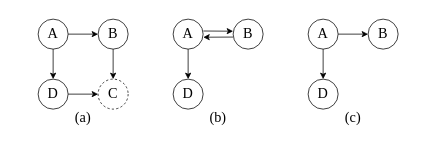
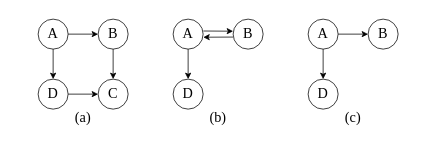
  <mxCell id="0" />
  <mxCell id="1" parent="0" />
  <mxCell id="2" value="&lt;font style=&quot;font-size: 19px;&quot; face=&quot;Times New Roman&quot;&gt;(a)&lt;/font&gt;" style="rounded=0;whiteSpace=wrap;html=1;container=1;verticalAlign=bottom;strokeColor=none;fontFamily=Times New Roman;fontSize=19;fillColor=none;" vertex="1" parent="1"><mxGeometry x="20" y="20" width="180" height="150" as="geometry"><mxRectangle x="177" y="190" width="50" height="40" as="alternateBounds" /></mxGeometry></mxCell>
  <mxCell id="3" value="" style="group" vertex="1" connectable="0" parent="2"><mxGeometry x="30" y="5" width="120" height="120" as="geometry" /></mxCell>
  <mxCell id="4" value="A" style="ellipse;whiteSpace=wrap;html=1;fontFamily=Times New Roman;fontSize=19;" vertex="1" parent="3"><mxGeometry width="40" height="40" as="geometry" /></mxCell>
  <mxCell id="5" value="D" style="ellipse;whiteSpace=wrap;html=1;fontFamily=Times New Roman;fontSize=19;" vertex="1" parent="3"><mxGeometry y="80" width="40" height="40" as="geometry" /></mxCell>
  <mxCell id="6" style="edgeStyle=none;html=1;endArrow=classic;endFill=1;" edge="1" parent="3" source="4" target="5"><mxGeometry relative="1" as="geometry" /></mxCell>
  <mxCell id="7" value="B" style="ellipse;whiteSpace=wrap;html=1;fontFamily=Times New Roman;fontSize=19;" vertex="1" parent="3"><mxGeometry x="80" width="40" height="40" as="geometry" /></mxCell>
  <mxCell id="8" style="edgeStyle=none;html=1;startArrow=none;startFill=0;endArrow=classic;endFill=1;" edge="1" parent="3" source="4" target="7"><mxGeometry relative="1" as="geometry" /></mxCell>
- <mxCell id="9" value="C" style="ellipse;whiteSpace=wrap;html=1;fontFamily=Times New Roman;fontSize=19;dashed=1;" vertex="1" parent="3"><mxGeometry x="80" y="80" width="40" height="40" as="geometry" /></mxCell>
+ <mxCell id="9" value="C" style="ellipse;whiteSpace=wrap;html=1;fontFamily=Times New Roman;fontSize=19;" vertex="1" parent="3"><mxGeometry x="80" y="80" width="40" height="40" as="geometry" /></mxCell>
  <mxCell id="10" style="edgeStyle=none;html=1;endArrow=classic;endFill=1;" edge="1" parent="3" source="7" target="9"><mxGeometry relative="1" as="geometry" /></mxCell>
  <mxCell id="11" style="edgeStyle=none;html=1;startArrow=none;startFill=0;endArrow=classic;endFill=1;" edge="1" parent="3" source="5" target="9"><mxGeometry relative="1" as="geometry" /></mxCell>
  <mxCell id="12" value="&lt;font style=&quot;font-size: 19px;&quot; face=&quot;Times New Roman&quot;&gt;(b)&lt;/font&gt;" style="rounded=0;whiteSpace=wrap;html=1;container=1;verticalAlign=bottom;strokeColor=none;fontFamily=Times New Roman;fontSize=19;fillColor=none;" vertex="1" parent="1"><mxGeometry x="200" y="20" width="180" height="150" as="geometry"><mxRectangle x="177" y="190" width="50" height="40" as="alternateBounds" /></mxGeometry></mxCell>
  <mxCell id="13" value="" style="group" vertex="1" connectable="0" parent="12"><mxGeometry x="30" y="5" width="120" height="120" as="geometry" /></mxCell>
  <mxCell id="14" value="A" style="ellipse;whiteSpace=wrap;html=1;fontFamily=Times New Roman;fontSize=19;" vertex="1" parent="13"><mxGeometry width="40" height="40" as="geometry" /></mxCell>
  <mxCell id="15" value="D" style="ellipse;whiteSpace=wrap;html=1;fontFamily=Times New Roman;fontSize=19;" vertex="1" parent="13"><mxGeometry y="80" width="40" height="40" as="geometry" /></mxCell>
  <mxCell id="16" style="edgeStyle=none;html=1;endArrow=classic;endFill=1;" edge="1" parent="13" source="14" target="15"><mxGeometry relative="1" as="geometry" /></mxCell>
  <mxCell id="17" style="edgeStyle=none;html=1;exitX=0;exitY=0.598;exitDx=0;exitDy=0;entryX=1.005;entryY=0.603;entryDx=0;entryDy=0;startArrow=none;startFill=0;endArrow=classic;endFill=1;exitPerimeter=0;entryPerimeter=0;" edge="1" parent="13" source="18" target="14"><mxGeometry relative="1" as="geometry" /></mxCell>
  <mxCell id="18" value="B" style="ellipse;whiteSpace=wrap;html=1;fontFamily=Times New Roman;fontSize=19;" vertex="1" parent="13"><mxGeometry x="80" width="40" height="40" as="geometry" /></mxCell>
  <mxCell id="19" style="edgeStyle=none;html=1;exitX=1.007;exitY=0.396;exitDx=0;exitDy=0;entryX=0;entryY=0.403;entryDx=0;entryDy=0;startArrow=none;startFill=0;endArrow=classic;endFill=1;exitPerimeter=0;entryPerimeter=0;" edge="1" parent="13" source="14" target="18"><mxGeometry relative="1" as="geometry" /></mxCell>
  <mxCell id="20" value="&lt;font style=&quot;font-size: 19px;&quot; face=&quot;Times New Roman&quot;&gt;(c)&lt;/font&gt;" style="rounded=0;whiteSpace=wrap;html=1;container=1;verticalAlign=bottom;strokeColor=none;fontFamily=Times New Roman;fontSize=19;fillColor=none;" vertex="1" parent="1"><mxGeometry x="380" y="20" width="180" height="150" as="geometry"><mxRectangle x="177" y="190" width="50" height="40" as="alternateBounds" /></mxGeometry></mxCell>
  <mxCell id="21" value="" style="group" vertex="1" connectable="0" parent="20"><mxGeometry x="30" y="5" width="120" height="120" as="geometry" /></mxCell>
  <mxCell id="22" value="A" style="ellipse;whiteSpace=wrap;html=1;fontFamily=Times New Roman;fontSize=19;" vertex="1" parent="21"><mxGeometry width="40" height="40" as="geometry" /></mxCell>
  <mxCell id="23" value="D" style="ellipse;whiteSpace=wrap;html=1;fontFamily=Times New Roman;fontSize=19;" vertex="1" parent="21"><mxGeometry y="80" width="40" height="40" as="geometry" /></mxCell>
  <mxCell id="24" style="edgeStyle=none;html=1;endArrow=classic;endFill=1;" edge="1" parent="21" source="22" target="23"><mxGeometry relative="1" as="geometry" /></mxCell>
  <mxCell id="25" value="B" style="ellipse;whiteSpace=wrap;html=1;fontFamily=Times New Roman;fontSize=19;" vertex="1" parent="21"><mxGeometry x="80" width="40" height="40" as="geometry" /></mxCell>
  <mxCell id="26" style="edgeStyle=none;html=1;startArrow=none;startFill=0;endArrow=classic;endFill=1;" edge="1" parent="21" source="22" target="25"><mxGeometry relative="1" as="geometry" /></mxCell>
